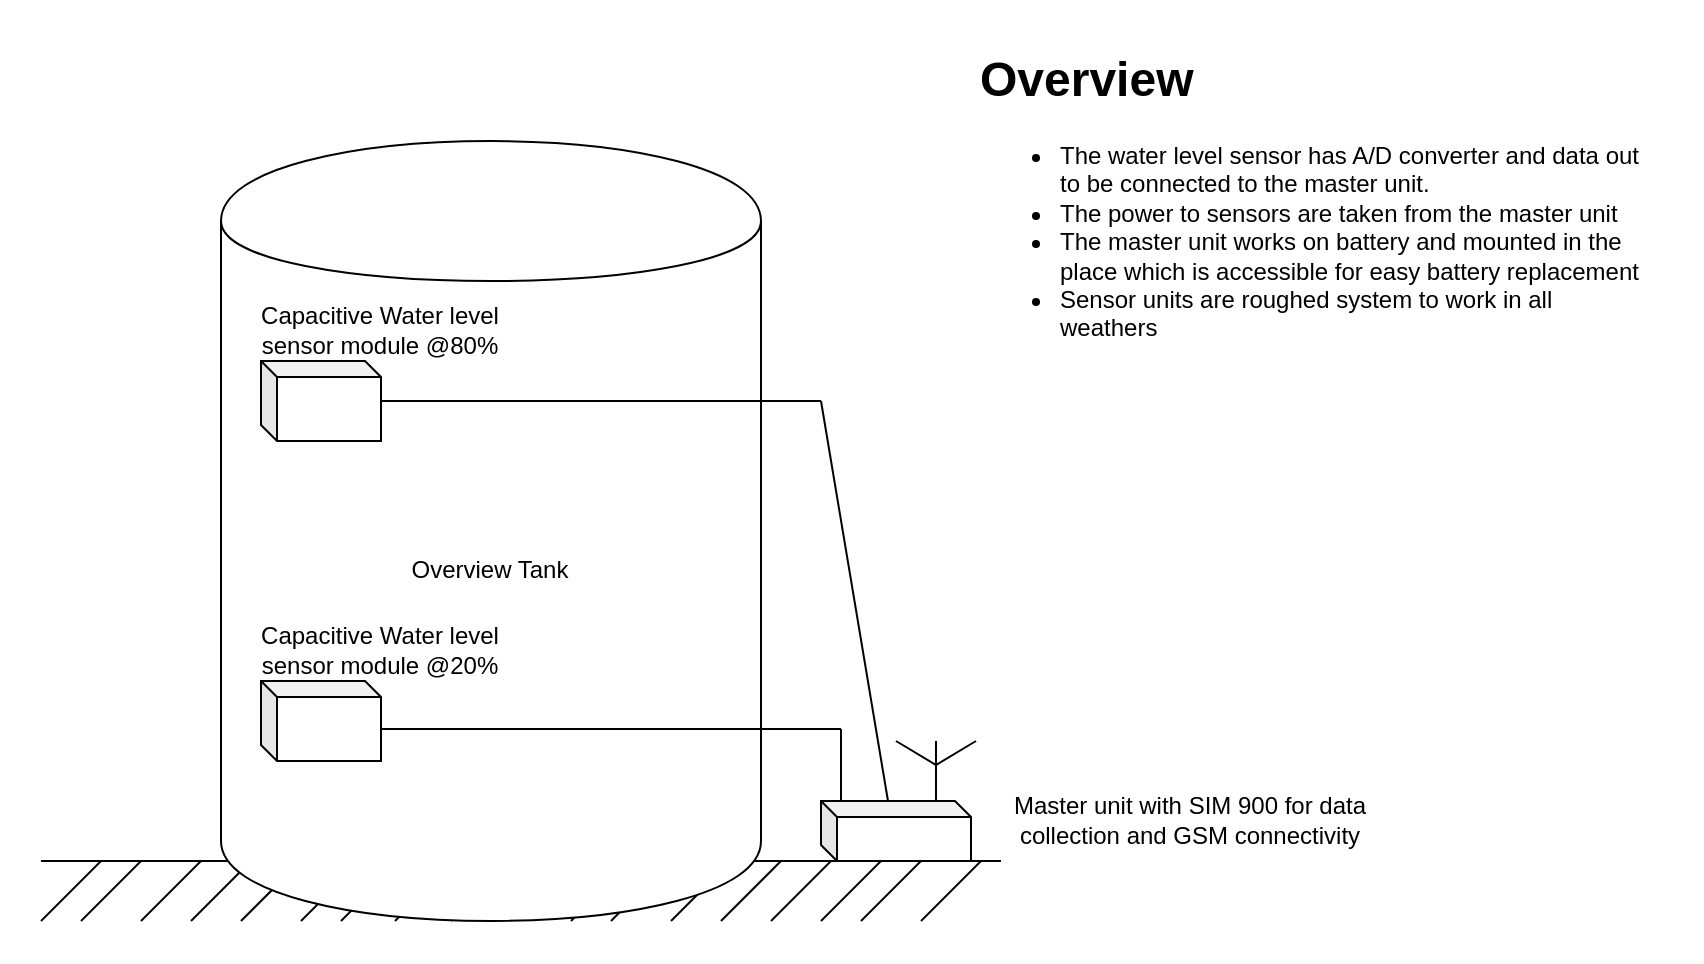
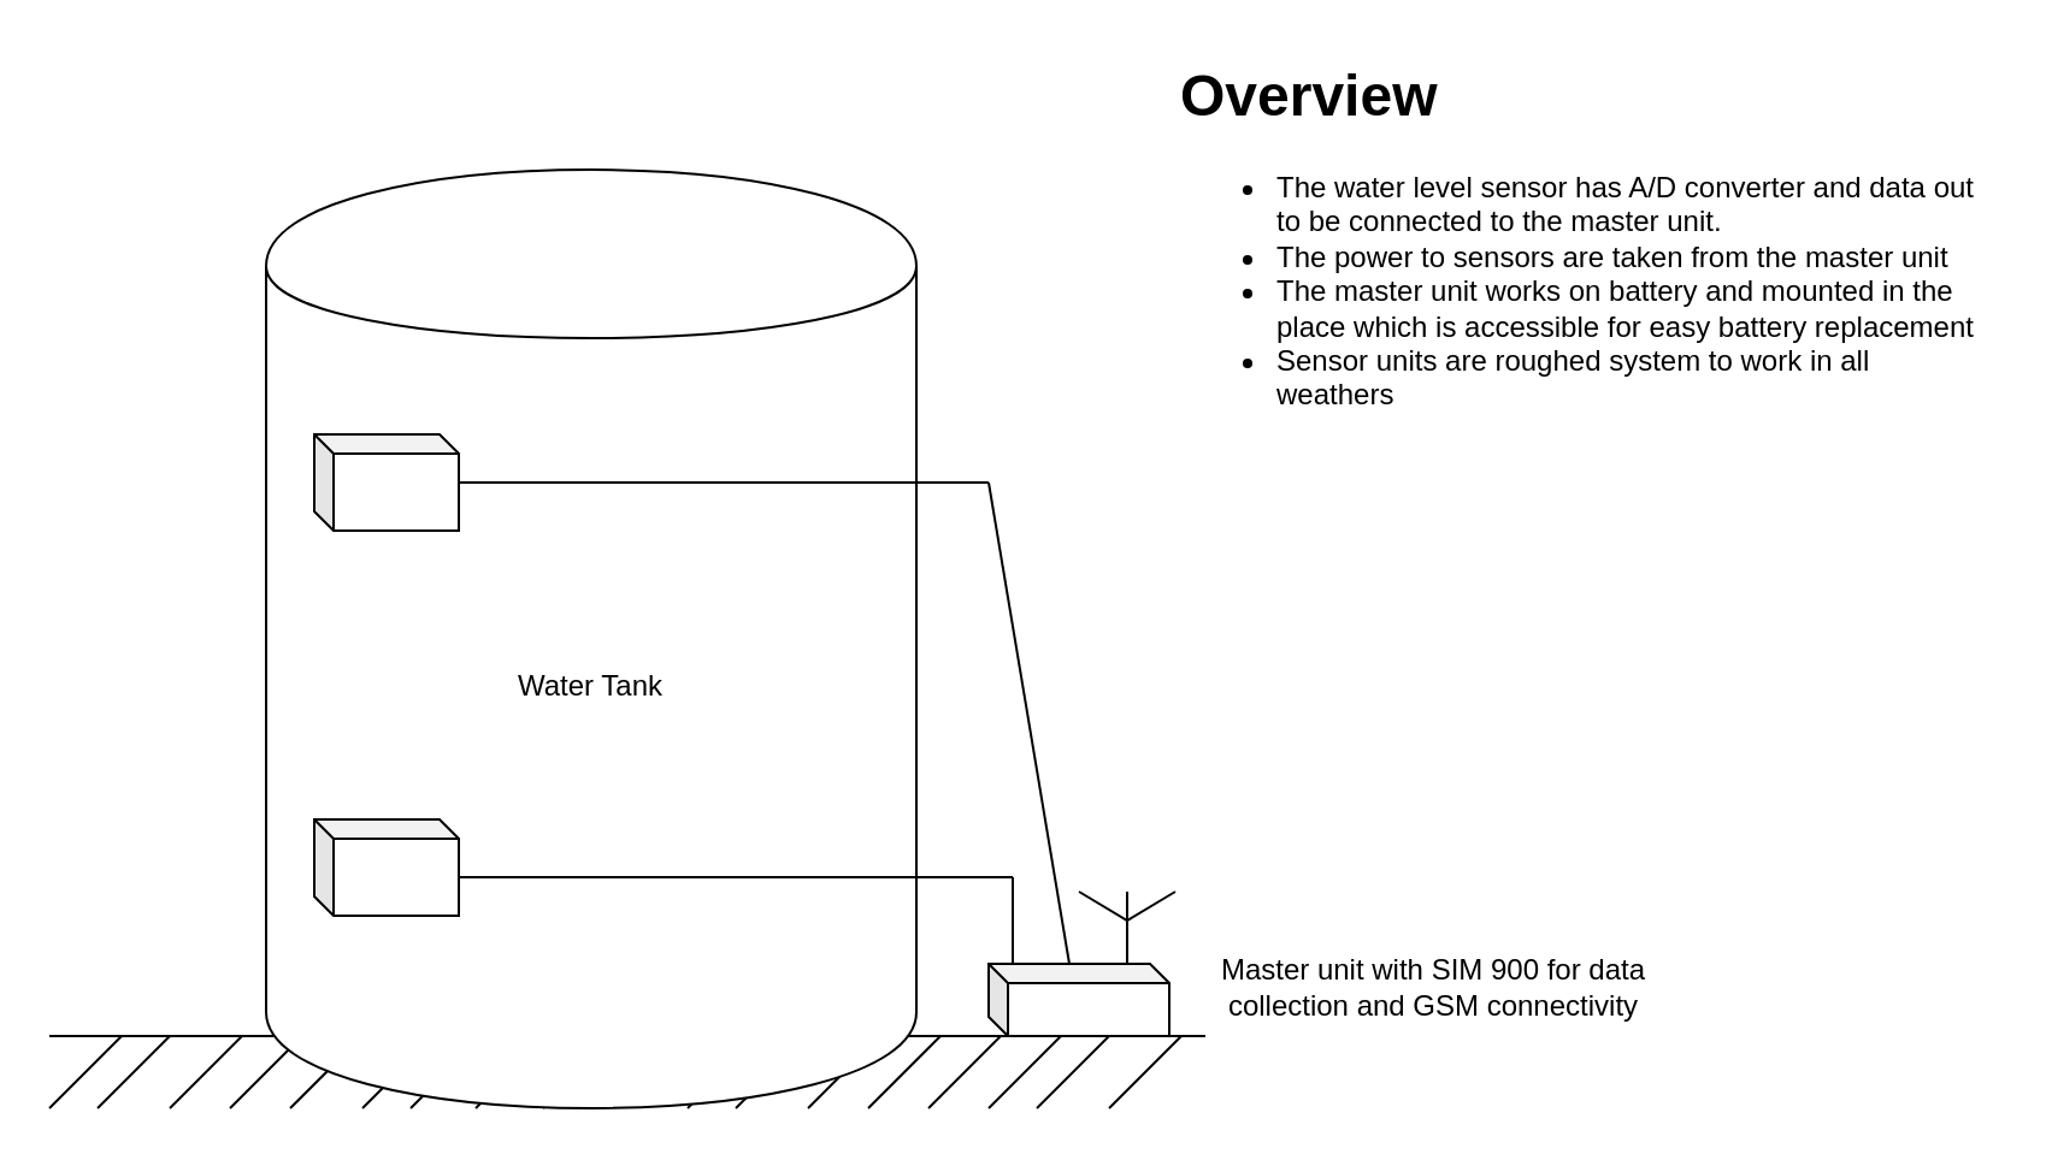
  <mxCell id="0" />
  <mxCell id="1" parent="0" />
  <mxCell id="2" value="" style="group" vertex="1" connectable="0" parent="1"><mxGeometry x="285" y="430" width="130" height="30" as="geometry" /></mxCell>
  <mxCell id="3" value="" style="endArrow=none;html=1;" edge="1" parent="2"><mxGeometry width="50" height="50" relative="1" as="geometry"><mxPoint y="30" as="sourcePoint" /><mxPoint x="30" as="targetPoint" /></mxGeometry></mxCell>
  <mxCell id="4" value="" style="endArrow=none;html=1;" edge="1" parent="2"><mxGeometry width="50" height="50" relative="1" as="geometry"><mxPoint x="20" y="30" as="sourcePoint" /><mxPoint x="50" as="targetPoint" /></mxGeometry></mxCell>
  <mxCell id="5" value="" style="endArrow=none;html=1;" edge="1" parent="2"><mxGeometry width="50" height="50" relative="1" as="geometry"><mxPoint x="50" y="30" as="sourcePoint" /><mxPoint x="80" as="targetPoint" /></mxGeometry></mxCell>
  <mxCell id="6" value="" style="endArrow=none;html=1;" edge="1" parent="2"><mxGeometry width="50" height="50" relative="1" as="geometry"><mxPoint x="75" y="30" as="sourcePoint" /><mxPoint x="105" as="targetPoint" /></mxGeometry></mxCell>
  <mxCell id="7" value="" style="endArrow=none;html=1;" edge="1" parent="2"><mxGeometry width="50" height="50" relative="1" as="geometry"><mxPoint x="100" y="30" as="sourcePoint" /><mxPoint x="130" as="targetPoint" /></mxGeometry></mxCell>
  <mxCell id="8" value="" style="endArrow=none;html=1;" edge="1" parent="1"><mxGeometry width="50" height="50" relative="1" as="geometry"><mxPoint x="95" y="460" as="sourcePoint" /><mxPoint x="125" y="430" as="targetPoint" /></mxGeometry></mxCell>
  <mxCell id="9" value="" style="endArrow=none;html=1;" edge="1" parent="1"><mxGeometry width="50" height="50" relative="1" as="geometry"><mxPoint x="120" y="460" as="sourcePoint" /><mxPoint x="150" y="430" as="targetPoint" /></mxGeometry></mxCell>
  <mxCell id="10" value="" style="group" vertex="1" connectable="0" parent="1"><mxGeometry x="150" y="430" width="130" height="30" as="geometry" /></mxCell>
  <mxCell id="11" value="" style="endArrow=none;html=1;" edge="1" parent="10"><mxGeometry width="50" height="50" relative="1" as="geometry"><mxPoint y="30" as="sourcePoint" /><mxPoint x="30" as="targetPoint" /></mxGeometry></mxCell>
  <mxCell id="12" value="" style="endArrow=none;html=1;" edge="1" parent="10"><mxGeometry width="50" height="50" relative="1" as="geometry"><mxPoint x="20" y="30" as="sourcePoint" /><mxPoint x="50" as="targetPoint" /></mxGeometry></mxCell>
  <mxCell id="13" value="" style="endArrow=none;html=1;" edge="1" parent="10"><mxGeometry width="50" height="50" relative="1" as="geometry"><mxPoint x="47" y="30" as="sourcePoint" /><mxPoint x="77" as="targetPoint" /></mxGeometry></mxCell>
  <mxCell id="14" value="" style="endArrow=none;html=1;" edge="1" parent="10"><mxGeometry width="50" height="50" relative="1" as="geometry"><mxPoint x="75" y="30" as="sourcePoint" /><mxPoint x="105" as="targetPoint" /></mxGeometry></mxCell>
  <mxCell id="15" value="" style="endArrow=none;html=1;" edge="1" parent="10"><mxGeometry width="50" height="50" relative="1" as="geometry"><mxPoint x="100" y="30" as="sourcePoint" /><mxPoint x="130" as="targetPoint" /></mxGeometry></mxCell>
  <mxCell id="16" value="" style="endArrow=none;html=1;" edge="1" parent="1"><mxGeometry width="50" height="50" relative="1" as="geometry"><mxPoint x="20" y="430" as="sourcePoint" /><mxPoint x="500" y="430" as="targetPoint" /></mxGeometry></mxCell>
- <mxCell id="17" value="Overview Tank" style="shape=cylinder;whiteSpace=wrap;html=1;boundedLbl=1;backgroundOutline=1;" vertex="1" parent="1"><mxGeometry x="110" y="70" width="270" height="390" as="geometry" /></mxCell>
+ <mxCell id="17" value="Water Tank" style="shape=cylinder;whiteSpace=wrap;html=1;boundedLbl=1;backgroundOutline=1;" vertex="1" parent="1"><mxGeometry x="110" y="70" width="270" height="390" as="geometry" /></mxCell>
  <mxCell id="18" value="" style="shape=cube;whiteSpace=wrap;html=1;boundedLbl=1;backgroundOutline=1;darkOpacity=0.05;darkOpacity2=0.1;size=8;" vertex="1" parent="1"><mxGeometry x="130" y="340" width="60" height="40" as="geometry" /></mxCell>
  <mxCell id="19" value="" style="shape=cube;whiteSpace=wrap;html=1;boundedLbl=1;backgroundOutline=1;darkOpacity=0.05;darkOpacity2=0.1;size=8;" vertex="1" parent="1"><mxGeometry x="130" y="180" width="60" height="40" as="geometry" /></mxCell>
  <mxCell id="20" value="" style="verticalLabelPosition=bottom;shadow=0;dashed=0;align=center;fillColor=#ffffff;html=1;verticalAlign=top;strokeWidth=1;shape=mxgraph.electrical.radio.aerial_-_antenna_1;" vertex="1" parent="1"><mxGeometry x="447.5" y="370" width="40" height="30" as="geometry" /></mxCell>
  <mxCell id="21" value="" style="endArrow=none;html=1;" edge="1" parent="1"><mxGeometry width="50" height="50" relative="1" as="geometry"><mxPoint x="20" y="460" as="sourcePoint" /><mxPoint x="50" y="430" as="targetPoint" /></mxGeometry></mxCell>
  <mxCell id="22" value="" style="endArrow=none;html=1;" edge="1" parent="1"><mxGeometry width="50" height="50" relative="1" as="geometry"><mxPoint x="40" y="460" as="sourcePoint" /><mxPoint x="70" y="430" as="targetPoint" /></mxGeometry></mxCell>
  <mxCell id="23" value="" style="endArrow=none;html=1;" edge="1" parent="1"><mxGeometry width="50" height="50" relative="1" as="geometry"><mxPoint x="70" y="460" as="sourcePoint" /><mxPoint x="100" y="430" as="targetPoint" /></mxGeometry></mxCell>
  <mxCell id="24" value="" style="group" vertex="1" connectable="0" parent="1"><mxGeometry x="410" y="430" width="130" height="30" as="geometry" /></mxCell>
  <mxCell id="25" value="" style="endArrow=none;html=1;" edge="1" parent="24"><mxGeometry width="50" height="50" relative="1" as="geometry"><mxPoint y="30" as="sourcePoint" /><mxPoint x="30" as="targetPoint" /></mxGeometry></mxCell>
  <mxCell id="26" value="" style="endArrow=none;html=1;" edge="1" parent="24"><mxGeometry width="50" height="50" relative="1" as="geometry"><mxPoint x="20" y="30" as="sourcePoint" /><mxPoint x="50" as="targetPoint" /></mxGeometry></mxCell>
  <mxCell id="27" value="" style="endArrow=none;html=1;" edge="1" parent="24"><mxGeometry width="50" height="50" relative="1" as="geometry"><mxPoint x="50" y="30" as="sourcePoint" /><mxPoint x="80" as="targetPoint" /></mxGeometry></mxCell>
  <mxCell id="28" value="" style="endArrow=none;html=1;exitX=0;exitY=0;exitDx=60;exitDy=24;exitPerimeter=0;" edge="1" parent="1" source="18"><mxGeometry width="50" height="50" relative="1" as="geometry"><mxPoint x="215" y="410" as="sourcePoint" /><mxPoint x="420" y="364" as="targetPoint" /></mxGeometry></mxCell>
  <mxCell id="29" value="" style="endArrow=none;html=1;exitX=0;exitY=0;exitDx=60;exitDy=24;exitPerimeter=0;" edge="1" parent="1"><mxGeometry width="50" height="50" relative="1" as="geometry"><mxPoint x="190" y="200" as="sourcePoint" /><mxPoint x="410" y="200" as="targetPoint" /></mxGeometry></mxCell>
  <mxCell id="30" value="" style="shape=cube;whiteSpace=wrap;html=1;boundedLbl=1;backgroundOutline=1;darkOpacity=0.05;darkOpacity2=0.1;size=8;" vertex="1" parent="1"><mxGeometry x="410" y="400" width="75" height="30" as="geometry" /></mxCell>
  <mxCell id="31" value="" style="endArrow=none;html=1;exitX=0;exitY=0;exitDx=33.5;exitDy=0;exitPerimeter=0;" edge="1" parent="1" source="30"><mxGeometry width="50" height="50" relative="1" as="geometry"><mxPoint x="20" y="530" as="sourcePoint" /><mxPoint x="410" y="200" as="targetPoint" /></mxGeometry></mxCell>
  <mxCell id="32" value="" style="endArrow=none;html=1;" edge="1" parent="1"><mxGeometry width="50" height="50" relative="1" as="geometry"><mxPoint x="420" y="400" as="sourcePoint" /><mxPoint x="420" y="364" as="targetPoint" /></mxGeometry></mxCell>
- <mxCell id="33" value="Capacitive Water level sensor module @80%" style="text;html=1;strokeColor=none;fillColor=none;align=center;verticalAlign=middle;whiteSpace=wrap;rounded=0;" vertex="1" parent="1"><mxGeometry x="120" y="155" width="140" height="20" as="geometry" /></mxCell>
- <mxCell id="34" value="Capacitive Water level sensor module @20%" style="text;html=1;strokeColor=none;fillColor=none;align=center;verticalAlign=middle;whiteSpace=wrap;rounded=0;" vertex="1" parent="1"><mxGeometry x="120" y="315" width="140" height="20" as="geometry" /></mxCell>
  <mxCell id="35" value="Master unit with SIM 900 for data collection and GSM connectivity" style="text;html=1;strokeColor=none;fillColor=none;align=center;verticalAlign=middle;whiteSpace=wrap;rounded=0;" vertex="1" parent="1"><mxGeometry x="500" y="400" width="190" height="20" as="geometry" /></mxCell>
  <mxCell id="36" value="&lt;h1&gt;Overview&lt;/h1&gt;&lt;p&gt;&lt;/p&gt;&lt;ul&gt;&lt;li&gt;The water level sensor has A/D converter and data out to be connected to the master unit.&lt;/li&gt;&lt;li&gt;The power to sensors are taken from the master unit&lt;/li&gt;&lt;li&gt;The master unit works on battery and mounted in the place which is accessible for easy battery replacement&lt;/li&gt;&lt;li&gt;Sensor units are roughed system to work in all weathers&lt;/li&gt;&lt;/ul&gt;&lt;p&gt;&lt;/p&gt;" style="text;html=1;strokeColor=none;fillColor=none;spacing=5;spacingTop=-20;whiteSpace=wrap;overflow=hidden;rounded=0;" vertex="1" parent="1"><mxGeometry x="485" y="20" width="345" height="200" as="geometry" /></mxCell>
